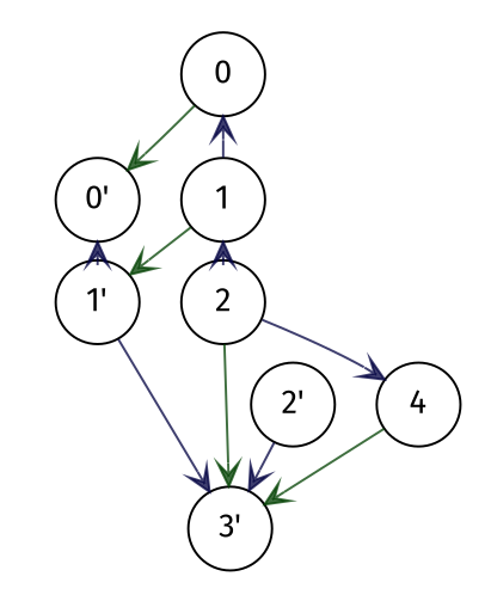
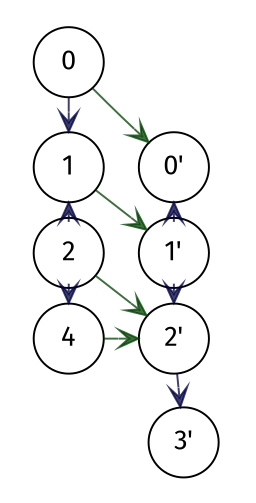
  digraph {
    fontname="Fira Sans"
    ranksep=0
    node [fontname="Fira Sans" shape=circle]
    edge [arrowhead=vee color="#000040C0" fontname="Fira Sans"]
    0
    inv0 [style=invis]
    1
    n4 [label="0'"]
    2
    n6 [label="1'"]
    n7 [label=4]
    n8 [label="2'"]
    n9 [label="3'"]
    inv3 [style=invis]
    subgraph sub_1 {
      rank=source
      0
      inv0
    }
    subgraph sub_2 {
      rank=same
      1
      n4
    }
    subgraph sub_3 {
      rank=same
      2
      n6
    }
    subgraph sub_4 {
      rank=same
      n7
      n8
    }
    subgraph sub_5 {
      rank=sink
      n9
      inv3
    }
-   1 -> 0
+   0 -> 1
    0 -> n4 [color="#004000C0"]
    inv0 -> n4 [style=invis]
    1 -> n6 [color="#004000C0"]
    2 -> 1
    2 -> n7
-   2 -> n9 [color="#004000C0"]
+   2 -> n8 [color="#004000C0"]
    n6 -> n4
-   n6 -> n9
-   n7 -> n9 [color="#004000C0"]
+   n6 -> n8
+   n7 -> n8 [color="#004000C0"]
    n7 -> inv3 [style=invis]
    n8 -> n9
  }
